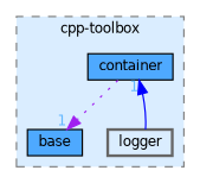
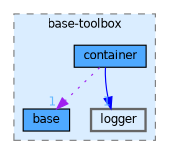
  digraph {
    compound=true
    node [color=black fillcolor="#4ea9ff" fontname=Helvetica fontsize=10 shape=box style=filled]
    edge [fontcolor=steelblue1 fontname=Helvetica fontsize=10 headlabel=1 labeldistance=1.5 labelfontname=Helvetica labelfontsize=10]
    n1 [height=0.2 label=base width=0.4]
    n2 [height=0.2 label=container width=0.4]
    n3 [color=gray40 fillcolor="#daedff" height=0.2 label=logger style="filled,bold" width=0.4]
    subgraph cluster_1 {
      bgcolor="#daedff"
      fontname=Helvetica
      fontsize=10
-     label="cpp-toolbox"
+     label="base-toolbox"
      pencolor=grey50
      style="filled,dashed"
      n1
      n2
      n3
    }
    n2 -> n1 [color=purple style=dotted]
-   n3 -> n2 [color=blue style=solid]
+   n2 -> n3 [color=blue style=solid]
  }
